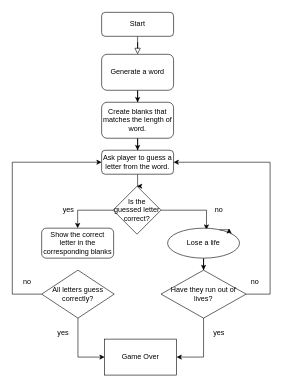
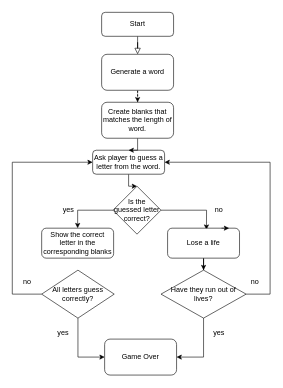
  <mxCell id="0" />
  <mxCell id="1" parent="0" />
  <mxCell id="2" value="" style="rounded=0;html=1;jettySize=auto;orthogonalLoop=1;fontSize=11;endArrow=block;endFill=0;endSize=8;strokeWidth=1;shadow=0;labelBackgroundColor=none;edgeStyle=orthogonalEdgeStyle;entryX=0.5;entryY=0;entryDx=0;entryDy=0;" parent="1" source="3" target="21" edge="1"><mxGeometry relative="1" as="geometry"><mxPoint x="229" y="80" as="targetPoint" /><Array as="points" /></mxGeometry></mxCell>
  <mxCell id="3" value="Start" style="rounded=1;whiteSpace=wrap;html=1;fontSize=12;glass=0;strokeWidth=1;shadow=0;" parent="1" vertex="1"><mxGeometry x="169" y="20" width="120" height="40" as="geometry" /></mxCell>
  <mxCell id="4" value="" style="edgeStyle=orthogonalEdgeStyle;rounded=0;orthogonalLoop=1;jettySize=auto;html=1;" edge="1" parent="1" source="5" target="24"><mxGeometry relative="1" as="geometry" /></mxCell>
- <mxCell id="5" value="Ask player to guess a letter from the word." style="rounded=1;whiteSpace=wrap;html=1;fontSize=12;glass=0;strokeWidth=1;shadow=0;" parent="1" vertex="1"><mxGeometry x="169" y="250" width="120" height="40" as="geometry" /></mxCell>
+ <mxCell id="5" value="Ask player to guess a letter from the word." style="rounded=1;whiteSpace=wrap;html=1;fontSize=12;glass=0;strokeWidth=1;shadow=0;" parent="1" vertex="1"><mxGeometry x="154" y="250" width="120" height="40" as="geometry" /></mxCell>
  <mxCell id="6" value="" style="endArrow=classic;html=1;rounded=0;exitX=1;exitY=0.5;exitDx=0;exitDy=0;entryX=0.54;entryY=0.05;entryDx=0;entryDy=0;entryPerimeter=0;" edge="1" parent="1" source="24" target="9"><mxGeometry width="50" height="50" relative="1" as="geometry"><mxPoint x="289" y="350" as="sourcePoint" /><mxPoint x="329" y="400" as="targetPoint" /><Array as="points"><mxPoint x="344" y="350" /></Array></mxGeometry></mxCell>
  <mxCell id="7" value="Show the correct letter in the corresponding blanks" style="rounded=1;whiteSpace=wrap;html=1;" vertex="1" parent="1"><mxGeometry x="69" y="380" width="120" height="50" as="geometry" /></mxCell>
  <mxCell id="8" value="" style="edgeStyle=orthogonalEdgeStyle;rounded=0;orthogonalLoop=1;jettySize=auto;html=1;" edge="1" parent="1" source="9" target="19"><mxGeometry relative="1" as="geometry" /></mxCell>
- <mxCell id="9" value="Lose a life" style="ellipse;whiteSpace=wrap;html=1;" vertex="1" parent="1"><mxGeometry x="279" y="380" width="120" height="50" as="geometry" /></mxCell>
+ <mxCell id="9" value="Lose a life" style="rounded=1;whiteSpace=wrap;html=1;" vertex="1" parent="1"><mxGeometry x="279" y="380" width="120" height="50" as="geometry" /></mxCell>
  <mxCell id="10" style="edgeStyle=orthogonalEdgeStyle;rounded=0;orthogonalLoop=1;jettySize=auto;html=1;exitX=0.75;exitY=0;exitDx=0;exitDy=0;entryX=0.855;entryY=0.006;entryDx=0;entryDy=0;entryPerimeter=0;" edge="1" parent="1" source="9" target="9"><mxGeometry relative="1" as="geometry" /></mxCell>
  <mxCell id="11" value="" style="endArrow=classic;html=1;rounded=0;exitX=0;exitY=0.5;exitDx=0;exitDy=0;entryX=0.5;entryY=0;entryDx=0;entryDy=0;" edge="1" parent="1" source="24" target="7"><mxGeometry width="50" height="50" relative="1" as="geometry"><mxPoint x="299" y="350" as="sourcePoint" /><mxPoint x="379" y="392" as="targetPoint" /><Array as="points"><mxPoint x="129" y="350" /></Array></mxGeometry></mxCell>
  <mxCell id="12" value="yes" style="rounded=0;whiteSpace=wrap;html=1;strokeColor=none;fillColor=none;" vertex="1" parent="1"><mxGeometry x="99" y="340" width="30" height="20" as="geometry" /></mxCell>
  <mxCell id="13" value="no" style="rounded=0;whiteSpace=wrap;html=1;strokeColor=none;fillColor=none;" vertex="1" parent="1"><mxGeometry x="350" y="340" width="30" height="20" as="geometry" /></mxCell>
  <mxCell id="14" value="" style="edgeStyle=orthogonalEdgeStyle;rounded=0;orthogonalLoop=1;jettySize=auto;html=1;exitX=0.5;exitY=1;exitDx=0;exitDy=0;entryX=0;entryY=0.5;entryDx=0;entryDy=0;" edge="1" parent="1" source="16" target="26"><mxGeometry relative="1" as="geometry"><mxPoint x="129" y="490" as="sourcePoint" /><mxPoint x="129" y="595" as="targetPoint" /></mxGeometry></mxCell>
  <mxCell id="15" value="" style="edgeStyle=orthogonalEdgeStyle;rounded=0;orthogonalLoop=1;jettySize=auto;html=1;entryX=0;entryY=0.5;entryDx=0;entryDy=0;" edge="1" parent="1" source="16" target="5"><mxGeometry relative="1" as="geometry"><mxPoint x="10" y="310" as="targetPoint" /><Array as="points"><mxPoint x="20" y="490" /><mxPoint x="20" y="270" /></Array></mxGeometry></mxCell>
  <mxCell id="16" value="All letters guess correctly?" style="rhombus;whiteSpace=wrap;html=1;" vertex="1" parent="1"><mxGeometry x="69" y="450" width="121" height="80" as="geometry" /></mxCell>
  <mxCell id="17" value="" style="edgeStyle=orthogonalEdgeStyle;rounded=0;orthogonalLoop=1;jettySize=auto;html=1;entryX=1;entryY=0.5;entryDx=0;entryDy=0;exitX=1;exitY=0.5;exitDx=0;exitDy=0;" edge="1" parent="1" source="19" target="5"><mxGeometry relative="1" as="geometry"><mxPoint x="440" y="490" as="targetPoint" /><Array as="points"><mxPoint x="450" y="490" /><mxPoint x="450" y="270" /></Array></mxGeometry></mxCell>
  <mxCell id="18" value="" style="edgeStyle=orthogonalEdgeStyle;rounded=0;orthogonalLoop=1;jettySize=auto;html=1;entryX=1;entryY=0.5;entryDx=0;entryDy=0;" edge="1" parent="1" source="19" target="26"><mxGeometry relative="1" as="geometry"><mxPoint x="340" y="600" as="targetPoint" /></mxGeometry></mxCell>
  <mxCell id="19" value="Have they run out of lives?" style="rhombus;whiteSpace=wrap;html=1;rounded=0;shadow=0;" vertex="1" parent="1"><mxGeometry x="268" y="450" width="142" height="80" as="geometry" /></mxCell>
- <mxCell id="20" value="" style="edgeStyle=orthogonalEdgeStyle;rounded=0;orthogonalLoop=1;jettySize=auto;html=1;" edge="1" parent="1" source="21" target="23"><mxGeometry relative="1" as="geometry" /></mxCell>
+ <mxCell id="20" value="" style="edgeStyle=orthogonalEdgeStyle;rounded=0;orthogonalLoop=1;jettySize=auto;html=1;dashed=1;" edge="1" parent="1" source="21" target="23"><mxGeometry relative="1" as="geometry" /></mxCell>
  <mxCell id="21" value="Generate a word" style="rounded=1;whiteSpace=wrap;html=1;" vertex="1" parent="1"><mxGeometry x="169" y="90" width="120" height="60" as="geometry" /></mxCell>
  <mxCell id="22" value="" style="edgeStyle=orthogonalEdgeStyle;rounded=0;orthogonalLoop=1;jettySize=auto;html=1;entryX=0.5;entryY=0;entryDx=0;entryDy=0;" edge="1" parent="1" source="23" target="5"><mxGeometry relative="1" as="geometry"><mxPoint x="340" y="250" as="targetPoint" /></mxGeometry></mxCell>
  <mxCell id="23" value="Create blanks that matches the length of word." style="rounded=1;whiteSpace=wrap;html=1;" vertex="1" parent="1"><mxGeometry x="169" y="170" width="120" height="60" as="geometry" /></mxCell>
  <mxCell id="24" value="Is the guessed letter correct?" style="rhombus;whiteSpace=wrap;html=1;rounded=0;glass=0;strokeWidth=1;shadow=0;" vertex="1" parent="1"><mxGeometry x="188" y="310" width="80" height="80" as="geometry" /></mxCell>
  <mxCell id="25" value="no" style="rounded=0;whiteSpace=wrap;html=1;strokeColor=none;fillColor=none;" vertex="1" parent="1"><mxGeometry x="410" y="460" width="30" height="20" as="geometry" /></mxCell>
- <mxCell id="26" value="Game Over" style="whiteSpace=wrap;html=1;sketch=0;pointerEvents=1;resizable=0;rounded=0;" vertex="1" parent="1"><mxGeometry x="174" y="565" width="120" height="60" as="geometry" /></mxCell>
+ <mxCell id="26" value="Game Over" style="whiteSpace=wrap;html=1;sketch=0;pointerEvents=1;resizable=0;rounded=1;" vertex="1" parent="1"><mxGeometry x="174" y="565" width="120" height="60" as="geometry" /></mxCell>
  <mxCell id="27" value="yes" style="rounded=0;whiteSpace=wrap;html=1;strokeColor=none;fillColor=none;" vertex="1" parent="1"><mxGeometry x="90" y="545" width="30" height="20" as="geometry" /></mxCell>
  <mxCell id="28" value="no" style="rounded=0;whiteSpace=wrap;html=1;strokeColor=none;fillColor=none;" vertex="1" parent="1"><mxGeometry x="30" y="460" width="30" height="20" as="geometry" /></mxCell>
  <mxCell id="29" value="yes" style="rounded=0;whiteSpace=wrap;html=1;strokeColor=none;fillColor=none;" vertex="1" parent="1"><mxGeometry x="350" y="545" width="30" height="20" as="geometry" /></mxCell>
